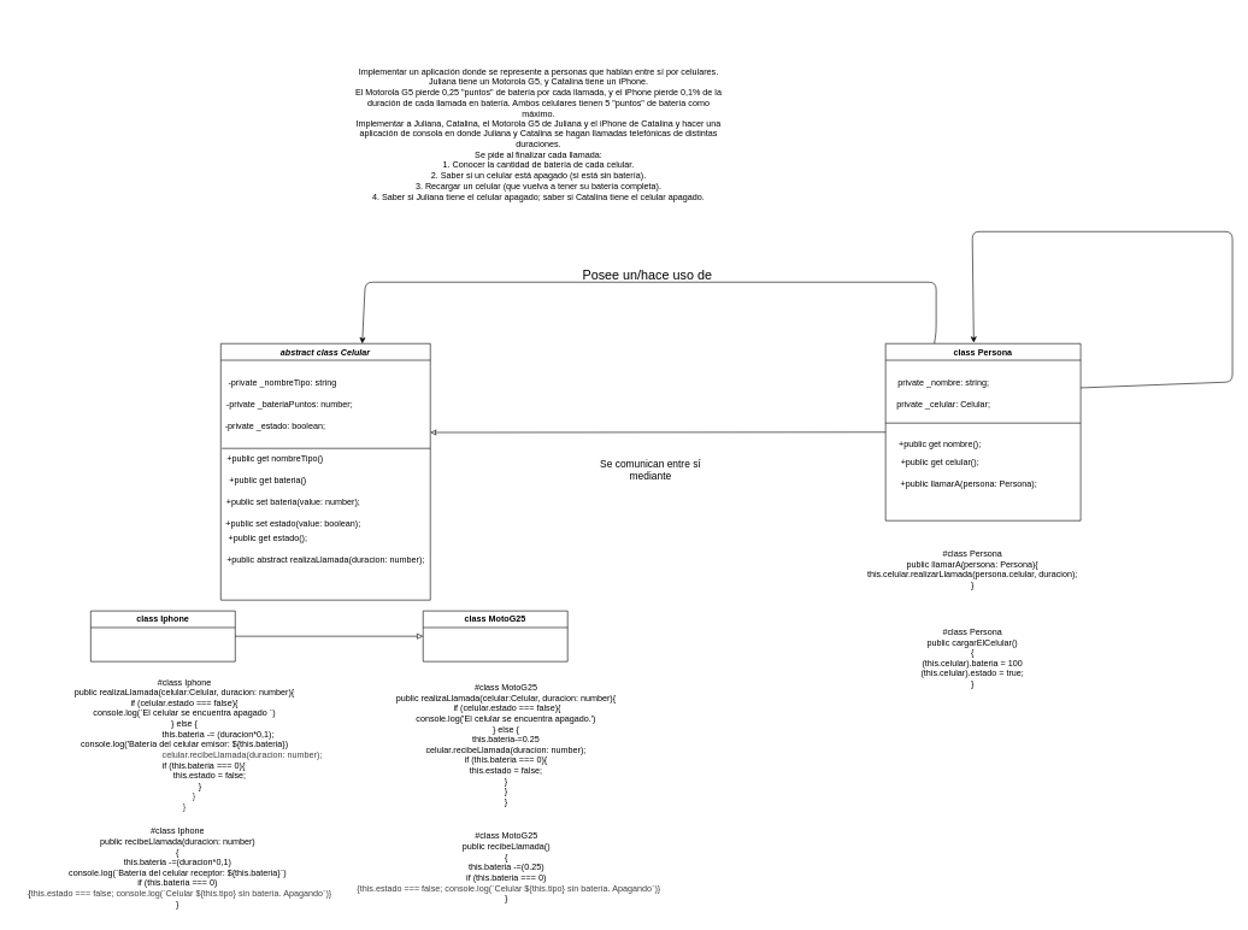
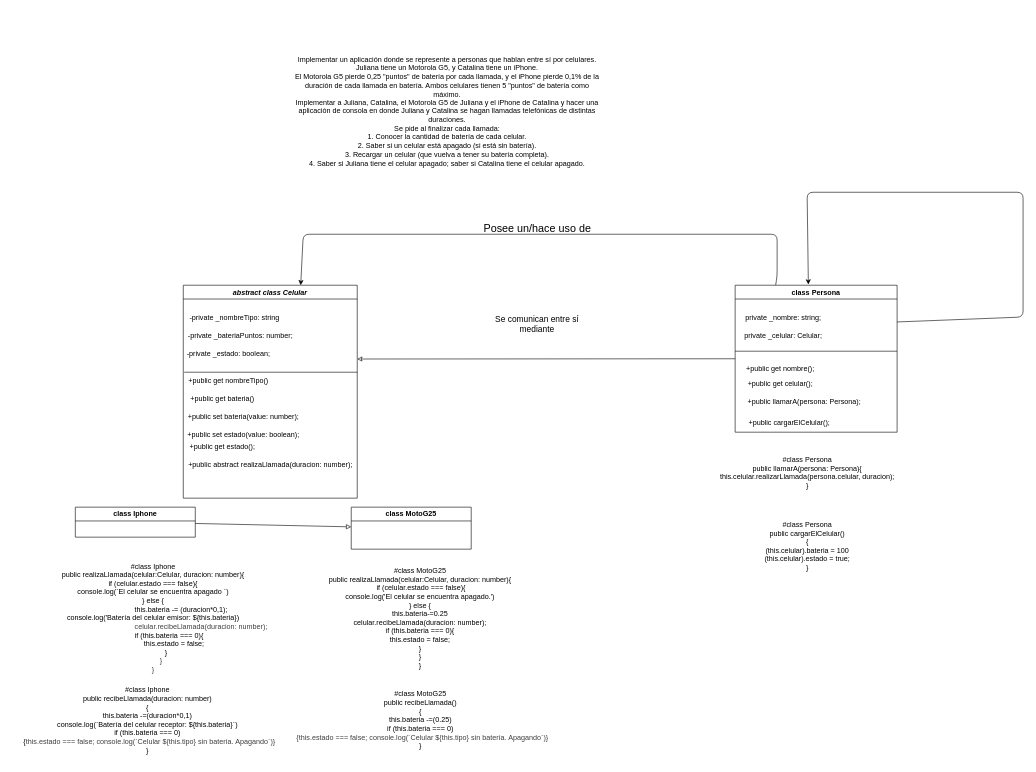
  <mxCell id="0" />
  <mxCell id="1" parent="0" />
  <mxCell id="2" value="Implementar un aplicación donde se represente a personas que hablan entre sí por celulares.&lt;br/&gt; Juliana tiene un Motorola G5, y Catalina tiene un iPhone.&lt;br/&gt; El Motorola G5 pierde 0,25 &quot;puntos&quot; de batería por cada llamada, y el iPhone pierde 0,1% de la&lt;br/&gt; duración de cada llamada en batería. Ambos celulares tienen 5 &quot;puntos&quot; de batería como&lt;br/&gt; máximo.&lt;br/&gt; Implementar a Juliana, Catalina, el Motorola G5 de Juliana y el iPhone de Catalina y hacer una&lt;br/&gt; aplicación de consola en donde Juliana y Catalina se hagan llamadas telefónicas de distintas&lt;br/&gt; duraciones.&lt;br/&gt; Se pide al finalizar cada llamada:&lt;br/&gt; 1. Conocer la cantidad de batería de cada celular.&lt;br/&gt; 2. Saber si un celular está apagado (si está sin batería).&lt;br/&gt; 3. Recargar un celular (que vuelva a tener su batería completa).&lt;br/&gt; 4. Saber si Juliana tiene el celular apagado; saber si Catalina tiene el celular apagado." style="text;html=1;align=center;verticalAlign=middle;whiteSpace=wrap;rounded=0;" parent="1" vertex="1"><mxGeometry x="375" y="20" width="740" height="330" as="geometry" /></mxCell>
  <mxCell id="3" value="&lt;i&gt;abstract class Celular&lt;/i&gt;" style="swimlane;whiteSpace=wrap;html=1;" parent="1" vertex="1"><mxGeometry x="305" y="475" width="290" height="355" as="geometry" /></mxCell>
  <mxCell id="4" value="-private _nombreTipo: string" style="text;html=1;align=center;verticalAlign=middle;resizable=0;points=[];autosize=1;strokeColor=none;fillColor=none;" parent="3" vertex="1"><mxGeometry y="40" width="170" height="30" as="geometry" /></mxCell>
  <mxCell id="5" value="-private _bateriaPuntos: number;" style="text;html=1;align=center;verticalAlign=middle;resizable=0;points=[];autosize=1;strokeColor=none;fillColor=none;" parent="3" vertex="1"><mxGeometry x="-5" y="70" width="200" height="30" as="geometry" /></mxCell>
  <mxCell id="6" value="+public get bateria()" style="text;html=1;align=center;verticalAlign=middle;resizable=0;points=[];autosize=1;strokeColor=none;fillColor=none;" parent="3" vertex="1"><mxGeometry y="175" width="130" height="30" as="geometry" /></mxCell>
  <mxCell id="7" value="+public get nombreTipo()" style="text;html=1;align=center;verticalAlign=middle;resizable=0;points=[];autosize=1;strokeColor=none;fillColor=none;" parent="3" vertex="1"><mxGeometry x="-5" y="145" width="160" height="30" as="geometry" /></mxCell>
  <mxCell id="8" value="-private _estado: boolean;" style="text;html=1;align=center;verticalAlign=middle;resizable=0;points=[];autosize=1;strokeColor=none;fillColor=none;" parent="3" vertex="1"><mxGeometry x="-5" y="100" width="160" height="30" as="geometry" /></mxCell>
  <mxCell id="9" value="+public abstract realizaLlamada(duracion: number);" style="text;html=1;align=center;verticalAlign=middle;resizable=0;points=[];autosize=1;strokeColor=none;fillColor=none;" parent="3" vertex="1"><mxGeometry x="-5" y="285" width="300" height="30" as="geometry" /></mxCell>
  <mxCell id="10" value="" style="endArrow=none;html=1;exitX=0.038;exitY=1.08;exitDx=0;exitDy=0;exitPerimeter=0;" parent="3" edge="1"><mxGeometry width="50" height="50" relative="1" as="geometry"><mxPoint x="1.52" y="145.0" as="sourcePoint" /><mxPoint x="290" y="145" as="targetPoint" /></mxGeometry></mxCell>
  <mxCell id="11" value="+public get estado();" style="text;html=1;align=center;verticalAlign=middle;resizable=0;points=[];autosize=1;strokeColor=none;fillColor=none;" parent="3" vertex="1"><mxGeometry y="255" width="130" height="30" as="geometry" /></mxCell>
  <mxCell id="12" value="+public set bateria(value: number);" style="text;html=1;align=center;verticalAlign=middle;resizable=0;points=[];autosize=1;strokeColor=none;fillColor=none;" parent="3" vertex="1"><mxGeometry x="-5" y="205" width="210" height="30" as="geometry" /></mxCell>
  <mxCell id="13" value="+public set estado(value: boolean);" style="text;html=1;align=center;verticalAlign=middle;resizable=0;points=[];autosize=1;strokeColor=none;fillColor=none;" parent="3" vertex="1"><mxGeometry x="-5" y="235" width="210" height="30" as="geometry" /></mxCell>
  <mxCell id="14" style="edgeStyle=none;html=1;endArrow=block;endFill=0;" parent="1" source="15" target="16" edge="1"><mxGeometry relative="1" as="geometry" /></mxCell>
- <mxCell id="15" value="class Iphone" style="swimlane;whiteSpace=wrap;html=1;" parent="1" vertex="1"><mxGeometry x="125" y="845" width="200" height="70" as="geometry" /></mxCell>
+ <mxCell id="15" value="class Iphone" style="swimlane;whiteSpace=wrap;html=1;" parent="1" vertex="1"><mxGeometry x="125" y="845" width="200" height="50" as="geometry" /></mxCell>
  <mxCell id="16" value="class MotoG25" style="swimlane;whiteSpace=wrap;html=1;" parent="1" vertex="1"><mxGeometry x="585" y="845" width="200" height="70" as="geometry" /></mxCell>
  <mxCell id="17" style="edgeStyle=none;html=1;endArrow=classic;endFill=0;" parent="1" source="20" edge="1"><mxGeometry relative="1" as="geometry"><mxPoint x="595" y="598" as="targetPoint" /></mxGeometry></mxCell>
  <mxCell id="18" style="edgeStyle=none;html=1;exitX=1;exitY=0.25;exitDx=0;exitDy=0;entryX=0.452;entryY=-0.005;entryDx=0;entryDy=0;entryPerimeter=0;" parent="1" source="20" target="20" edge="1"><mxGeometry relative="1" as="geometry"><mxPoint x="1345" y="350" as="targetPoint" /><Array as="points"><mxPoint x="1705" y="528" /><mxPoint x="1705" y="320" /><mxPoint x="1345" y="320" /></Array></mxGeometry></mxCell>
  <mxCell id="19" style="edgeStyle=none;html=1;exitX=0.25;exitY=0;exitDx=0;exitDy=0;entryX=0.675;entryY=0;entryDx=0;entryDy=0;entryPerimeter=0;" parent="1" source="20" target="3" edge="1"><mxGeometry relative="1" as="geometry"><mxPoint x="505" y="470" as="targetPoint" /><Array as="points"><mxPoint x="1295" y="460" /><mxPoint x="1295" y="390" /><mxPoint x="505" y="390" /></Array></mxGeometry></mxCell>
  <mxCell id="20" value="class Persona" style="swimlane;whiteSpace=wrap;html=1;" parent="1" vertex="1"><mxGeometry x="1225" y="475" width="270" height="245" as="geometry" /></mxCell>
  <mxCell id="21" value="private _celular: Celular;" style="text;html=1;align=center;verticalAlign=middle;resizable=0;points=[];autosize=1;strokeColor=none;fillColor=none;" parent="20" vertex="1"><mxGeometry x="5" y="70" width="150" height="30" as="geometry" /></mxCell>
  <mxCell id="22" value="private _nombre: string;" style="text;html=1;align=center;verticalAlign=middle;resizable=0;points=[];autosize=1;strokeColor=none;fillColor=none;" parent="20" vertex="1"><mxGeometry x="5" y="40" width="150" height="30" as="geometry" /></mxCell>
  <mxCell id="23" value="+public llamarA(persona: Persona);" style="text;html=1;align=center;verticalAlign=middle;resizable=0;points=[];autosize=1;strokeColor=none;fillColor=none;" parent="20" vertex="1"><mxGeometry x="10" y="180" width="210" height="30" as="geometry" /></mxCell>
  <mxCell id="24" value="" style="endArrow=none;html=1;" parent="20" edge="1"><mxGeometry width="50" height="50" relative="1" as="geometry"><mxPoint y="110" as="sourcePoint" /><mxPoint x="270" y="110" as="targetPoint" /></mxGeometry></mxCell>
+ <mxCell id="25" value="+public cargarElCelular();" style="text;html=1;align=center;verticalAlign=middle;resizable=0;points=[];autosize=1;strokeColor=none;fillColor=none;" parent="20" vertex="1"><mxGeometry x="10" y="215" width="160" height="30" as="geometry" /></mxCell>
  <mxCell id="26" value="+public get nombre();" style="text;html=1;align=center;verticalAlign=middle;resizable=0;points=[];autosize=1;strokeColor=none;fillColor=none;" parent="20" vertex="1"><mxGeometry x="5" y="125" width="140" height="30" as="geometry" /></mxCell>
  <mxCell id="27" value="+public get celular();" style="text;html=1;align=center;verticalAlign=middle;resizable=0;points=[];autosize=1;strokeColor=none;fillColor=none;" parent="20" vertex="1"><mxGeometry x="10" y="150" width="130" height="30" as="geometry" /></mxCell>
- <mxCell id="28" value="&lt;font style=&quot;font-size: 14px;&quot;&gt;Se comunican entre sí mediante&lt;/font&gt;" style="text;html=1;align=center;verticalAlign=middle;whiteSpace=wrap;rounded=0;" parent="1" vertex="1"><mxGeometry x="825" y="620" width="150" height="60" as="geometry" /></mxCell>
+ <mxCell id="28" value="&lt;font style=&quot;font-size: 14px;&quot;&gt;Se comunican entre sí mediante&lt;/font&gt;" style="text;html=1;align=center;verticalAlign=middle;whiteSpace=wrap;rounded=0;" parent="1" vertex="1"><mxGeometry x="820" y="510" width="150" height="60" as="geometry" /></mxCell>
  <mxCell id="29" value="#class Persona&lt;div&gt;public llamarA(persona: Persona){&lt;/div&gt;&lt;div&gt;this.celular.realizarLlamada(persona.celular, duracion);&lt;/div&gt;&lt;div&gt;}&lt;/div&gt;&lt;div&gt;&amp;nbsp;&lt;/div&gt;" style="text;html=1;align=center;verticalAlign=middle;resizable=0;points=[];autosize=1;strokeColor=none;fillColor=none;" parent="1" vertex="1"><mxGeometry x="1190" y="750" width="310" height="90" as="geometry" /></mxCell>
  <mxCell id="30" value="&lt;font style=&quot;font-size: 18px;&quot;&gt;Posee un/hace uso de&lt;/font&gt;" style="text;html=1;align=center;verticalAlign=middle;resizable=0;points=[];autosize=1;strokeColor=none;fillColor=none;" parent="1" vertex="1"><mxGeometry x="795" y="360" width="200" height="40" as="geometry" /></mxCell>
  <mxCell id="31" value="#class Iphone&lt;div&gt;public realizaLlamada(celular:Celular, duracion: number){&lt;/div&gt;&lt;div&gt;if (celular.estado === false){&lt;/div&gt;&lt;div&gt;console.log(`El celular se encuentra apagado `)&lt;/div&gt;&lt;div&gt;} else {&lt;/div&gt;&lt;div&gt;&amp;nbsp; &amp;nbsp; &amp;nbsp; &amp;nbsp; &amp;nbsp; &amp;nbsp; &amp;nbsp; &amp;nbsp; &amp;nbsp; &amp;nbsp; &amp;nbsp; &amp;nbsp; &amp;nbsp; &amp;nbsp; this.bateria -= (duracion*0,1);&lt;/div&gt;&lt;div&gt;console.log('Batería del celular emisor: ${this.bateria})&lt;/div&gt;&lt;div&gt;&lt;span style=&quot;color: rgb(63, 63, 63);&quot;&gt;&amp;nbsp; &amp;nbsp; &amp;nbsp; &amp;nbsp; &amp;nbsp; &amp;nbsp; &amp;nbsp; &amp;nbsp; &amp;nbsp; &amp;nbsp; &amp;nbsp; &amp;nbsp; &amp;nbsp; &amp;nbsp; &amp;nbsp; &amp;nbsp; &amp;nbsp; &amp;nbsp; &amp;nbsp; &amp;nbsp; &amp;nbsp; &amp;nbsp; &amp;nbsp; &amp;nbsp; celular.recibeLlamada(duracion: number);&lt;/span&gt;&lt;/div&gt;&lt;div&gt;&amp;nbsp; &amp;nbsp; &amp;nbsp; &amp;nbsp; &amp;nbsp; &amp;nbsp; &amp;nbsp; &amp;nbsp; if (this.bateria === 0){&lt;/div&gt;&lt;div&gt;&lt;span style=&quot;white-space: pre;&quot;&gt;&#09;&lt;/span&gt;&amp;nbsp; &amp;nbsp; &amp;nbsp; &amp;nbsp; &amp;nbsp; &amp;nbsp; &amp;nbsp;this.estado = false;&lt;/div&gt;&lt;div&gt;&lt;span style=&quot;white-space: pre;&quot;&gt;&#09;&lt;/span&gt;&amp;nbsp; &amp;nbsp; &amp;nbsp;}&lt;/div&gt;&lt;div&gt;&lt;span style=&quot;color: rgb(63, 63, 63); background-color: transparent;&quot;&gt;&amp;nbsp; &amp;nbsp; &amp;nbsp; &amp;nbsp; }&lt;/span&gt;&lt;/div&gt;&lt;div&gt;&lt;span style=&quot;color: rgb(63, 63, 63); background-color: transparent;&quot;&gt;}&lt;/span&gt;&lt;/div&gt;" style="text;html=1;align=center;verticalAlign=middle;whiteSpace=wrap;rounded=0;" parent="1" vertex="1"><mxGeometry x="55" y="980" width="400" height="100" as="geometry" /></mxCell>
  <mxCell id="32" value="#class MotoG25&lt;div&gt;public realizaLlamada(celular:Celular, duracion: number){&lt;/div&gt;&lt;div&gt;&amp;nbsp;if (celular.estado === false){&lt;/div&gt;&lt;div&gt;console.log('El celular se encuentra apagado.')&lt;/div&gt;&lt;div&gt;} else {&lt;/div&gt;&lt;div&gt;this.bateria-=0.25&lt;/div&gt;&lt;div&gt;celular.recibeLlamada(duracion: number);&lt;/div&gt;&lt;div&gt;if (this.bateria === 0){&lt;/div&gt;&lt;div&gt;this.estado = false;&lt;/div&gt;&lt;div&gt;}&lt;/div&gt;&lt;div&gt;}&lt;/div&gt;&lt;div&gt;}&lt;/div&gt;" style="text;html=1;align=center;verticalAlign=middle;whiteSpace=wrap;rounded=0;" parent="1" vertex="1"><mxGeometry x="485" y="960" width="430" height="140" as="geometry" /></mxCell>
  <mxCell id="33" value="#class Iphone&lt;div&gt;public recibeLlamada(duracion: number)&lt;/div&gt;&lt;div&gt;{&lt;/div&gt;&lt;div&gt;this.bateria -=(duracion*0,1)&lt;/div&gt;&lt;div&gt;console.log(`Batería del celular receptor: ${this.bateria}`)&lt;/div&gt;&lt;div&gt;if (this.bateria === 0)&lt;/div&gt;&lt;div&gt;&amp;nbsp; {&lt;span style=&quot;color: rgb(63, 63, 63); background-color: transparent;&quot;&gt;this.estado === false; console.log(`Celular ${this.tipo} sin batería. Apagando`)&lt;/span&gt;&lt;span style=&quot;color: rgb(63, 63, 63); background-color: transparent;&quot;&gt;}&lt;/span&gt;&lt;/div&gt;&lt;div&gt;}&lt;/div&gt;" style="text;html=1;align=center;verticalAlign=middle;resizable=0;points=[];autosize=1;strokeColor=none;fillColor=none;" parent="1" vertex="1"><mxGeometry x="20" y="1135" width="450" height="130" as="geometry" /></mxCell>
  <mxCell id="34" value="#class MotoG25&lt;div&gt;public recibeLlamada()&lt;/div&gt;&lt;div&gt;{&lt;/div&gt;&lt;div&gt;this.bateria -=(0.25)&lt;/div&gt;&lt;div&gt;if (this.bateria === 0)&lt;/div&gt;&lt;div&gt;&amp;nbsp;&amp;nbsp;&lt;span style=&quot;background-color: transparent; color: rgb(63, 63, 63);&quot;&gt;{&lt;/span&gt;&lt;span style=&quot;background-color: transparent; scrollbar-color: rgb(226, 226, 226) rgb(251, 251, 251); color: rgb(63, 63, 63);&quot;&gt;this.estado === false; console.log(`Celular ${this.tipo} sin batería. Apagando`)&lt;/span&gt;&lt;span style=&quot;background-color: transparent; scrollbar-color: rgb(226, 226, 226) rgb(251, 251, 251); color: rgb(63, 63, 63);&quot;&gt;}&lt;/span&gt;&lt;/div&gt;&lt;div&gt;}&lt;/div&gt;" style="text;html=1;align=center;verticalAlign=middle;resizable=0;points=[];autosize=1;strokeColor=none;fillColor=none;" parent="1" vertex="1"><mxGeometry x="475" y="1145" width="450" height="110" as="geometry" /></mxCell>
  <mxCell id="35" value="#class Persona&lt;div&gt;public cargarElCelular()&lt;/div&gt;&lt;div&gt;{&lt;/div&gt;&lt;div&gt;(this.celular).bateria = 100&lt;/div&gt;&lt;div&gt;(this.celular).estado = true;&lt;/div&gt;&lt;div&gt;}&lt;/div&gt;" style="text;html=1;align=center;verticalAlign=middle;resizable=0;points=[];autosize=1;strokeColor=none;fillColor=none;" parent="1" vertex="1"><mxGeometry x="1260" y="860" width="170" height="100" as="geometry" /></mxCell>
